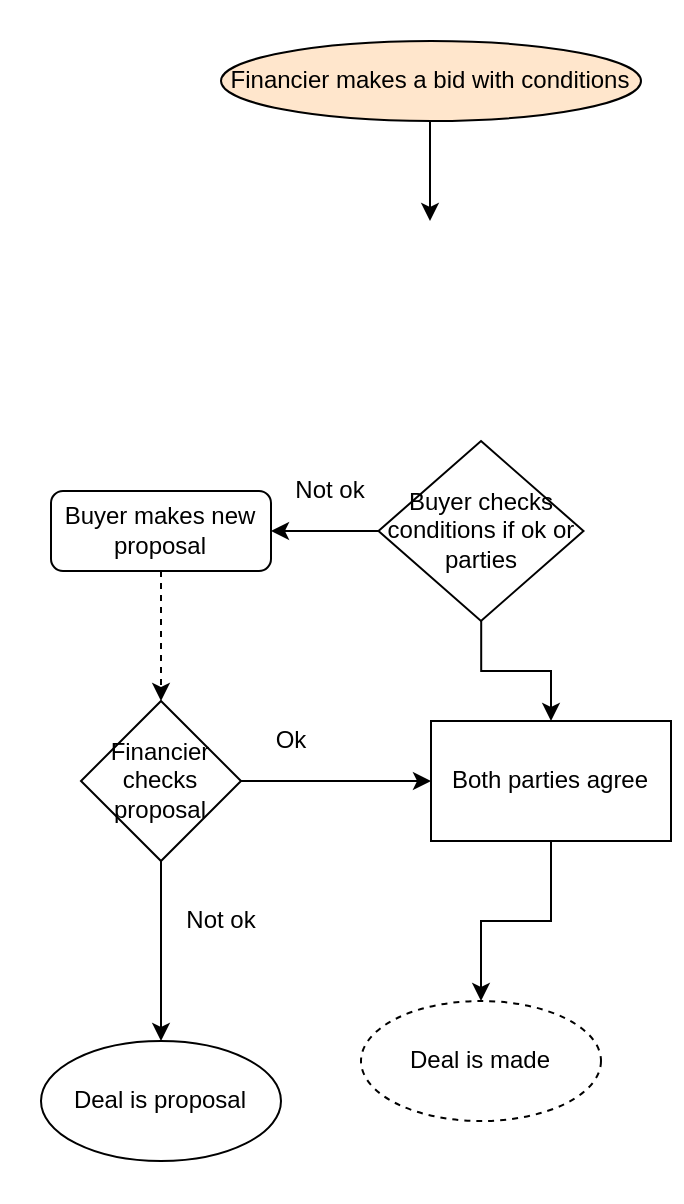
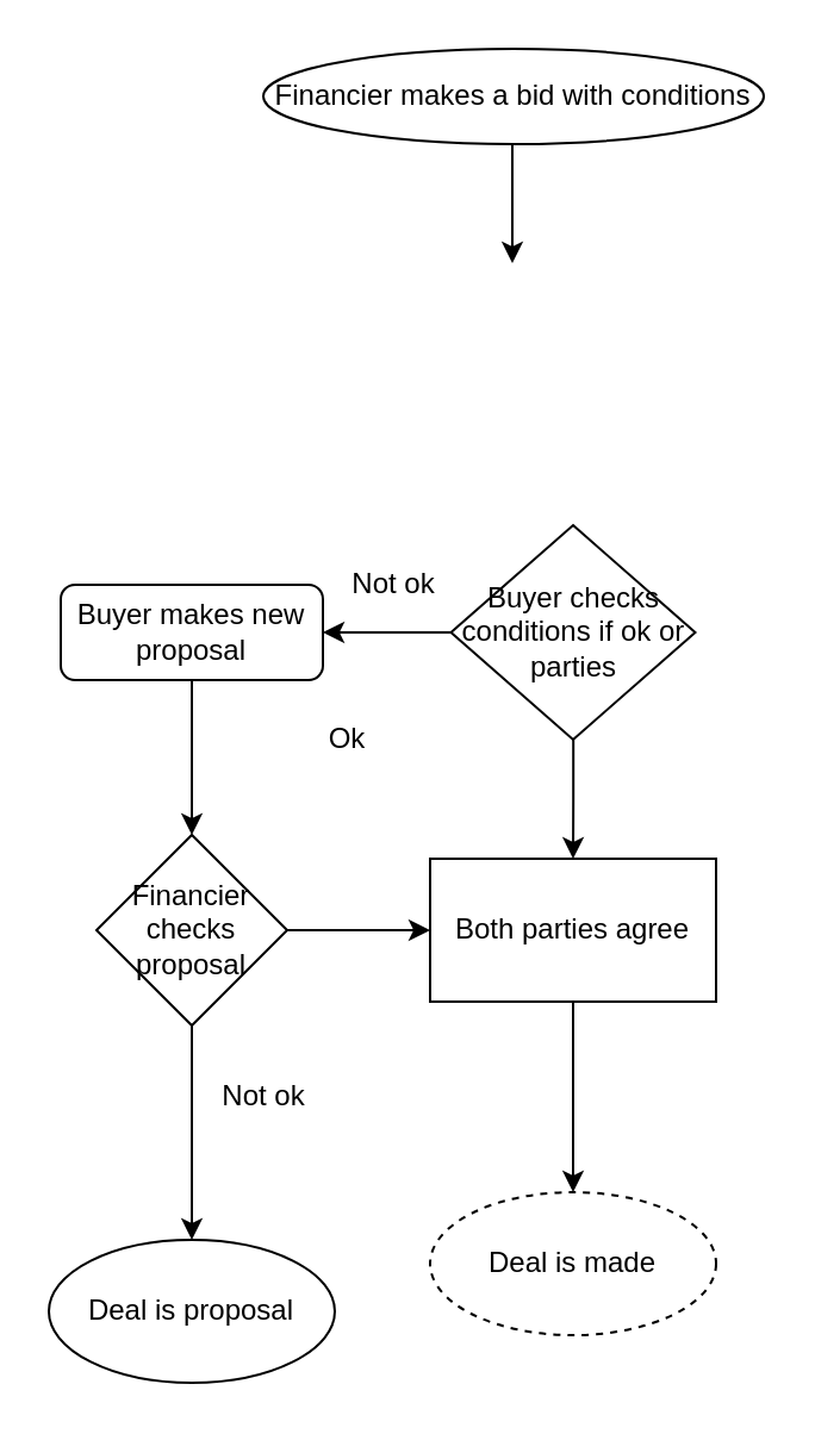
  <mxCell id="0" />
  <mxCell id="1" parent="0" />
- <mxCell id="2" value="Financier makes a bid with conditions" style="ellipse;whiteSpace=wrap;html=1;direction=west;fillColor=#ffe6cc;" vertex="1" parent="1"><mxGeometry x="110" y="20" width="210" height="40" as="geometry" /></mxCell>
+ <mxCell id="2" value="Financier makes a bid with conditions" style="ellipse;whiteSpace=wrap;html=1;direction=west;" vertex="1" parent="1"><mxGeometry x="110" y="20" width="210" height="40" as="geometry" /></mxCell>
  <mxCell id="3" value="" style="endArrow=classic;html=1;rounded=0;" edge="1" parent="1"><mxGeometry width="50" height="50" relative="1" as="geometry"><mxPoint x="214.5" y="60" as="sourcePoint" /><mxPoint x="214.5" y="110" as="targetPoint" /></mxGeometry></mxCell>
  <mxCell id="4" style="edgeStyle=orthogonalEdgeStyle;rounded=0;orthogonalLoop=1;jettySize=auto;html=1;entryX=0.5;entryY=0;entryDx=0;entryDy=0;" edge="1" parent="1" source="6" target="14"><mxGeometry relative="1" as="geometry" /></mxCell>
  <mxCell id="5" value="" style="edgeStyle=orthogonalEdgeStyle;rounded=0;orthogonalLoop=1;jettySize=auto;html=1;" edge="1" parent="1" source="6" target="9"><mxGeometry relative="1" as="geometry" /></mxCell>
  <mxCell id="6" value="Buyer checks conditions if ok or parties" style="rhombus;whiteSpace=wrap;html=1;" vertex="1" parent="1"><mxGeometry x="188.75" y="220" width="102.5" height="90" as="geometry" /></mxCell>
  <mxCell id="7" value="Not ok" style="text;html=1;strokeColor=none;fillColor=none;align=center;verticalAlign=middle;whiteSpace=wrap;rounded=0;" vertex="1" parent="1"><mxGeometry x="135" y="230" width="60" height="30" as="geometry" /></mxCell>
- <mxCell id="8" value="" style="edgeStyle=orthogonalEdgeStyle;rounded=0;orthogonalLoop=1;jettySize=auto;html=1;dashed=1;" edge="1" parent="1" source="9" target="12"><mxGeometry relative="1" as="geometry" /></mxCell>
+ <mxCell id="8" value="" style="edgeStyle=orthogonalEdgeStyle;rounded=0;orthogonalLoop=1;jettySize=auto;html=1;" edge="1" parent="1" source="9" target="12"><mxGeometry relative="1" as="geometry" /></mxCell>
  <mxCell id="9" value="Buyer makes new proposal" style="whiteSpace=wrap;html=1;rounded=1;" vertex="1" parent="1"><mxGeometry x="25" y="245" width="110" height="40" as="geometry" /></mxCell>
  <mxCell id="10" value="" style="edgeStyle=orthogonalEdgeStyle;rounded=0;orthogonalLoop=1;jettySize=auto;html=1;" edge="1" parent="1" source="12" target="14"><mxGeometry relative="1" as="geometry" /></mxCell>
  <mxCell id="11" value="" style="edgeStyle=orthogonalEdgeStyle;rounded=0;orthogonalLoop=1;jettySize=auto;html=1;" edge="1" parent="1" source="12" target="16"><mxGeometry relative="1" as="geometry" /></mxCell>
  <mxCell id="12" value="Financier checks proposal" style="rhombus;whiteSpace=wrap;html=1;rounded=0;" vertex="1" parent="1"><mxGeometry x="40" y="350" width="80" height="80" as="geometry" /></mxCell>
  <mxCell id="13" value="" style="edgeStyle=orthogonalEdgeStyle;rounded=0;orthogonalLoop=1;jettySize=auto;html=1;" edge="1" parent="1" source="14" target="15"><mxGeometry relative="1" as="geometry" /></mxCell>
- <mxCell id="14" value="Both parties agree" style="whiteSpace=wrap;html=1;rounded=0;" vertex="1" parent="1"><mxGeometry x="215" y="360" width="120" height="60" as="geometry" /></mxCell>
+ <mxCell id="14" value="Both parties agree" style="whiteSpace=wrap;html=1;rounded=0;" vertex="1" parent="1"><mxGeometry x="180" y="360" width="120" height="60" as="geometry" /></mxCell>
  <mxCell id="15" value="Deal is made" style="ellipse;whiteSpace=wrap;html=1;rounded=0;dashed=1;" vertex="1" parent="1"><mxGeometry x="180" y="500" width="120" height="60" as="geometry" /></mxCell>
  <mxCell id="16" value="Deal is proposal" style="ellipse;whiteSpace=wrap;html=1;rounded=0;" vertex="1" parent="1"><mxGeometry x="20" y="520" width="120" height="60" as="geometry" /></mxCell>
- <mxCell id="17" value="Ok" style="text;html=1;align=center;verticalAlign=middle;resizable=0;points=[];autosize=1;strokeColor=none;fillColor=none;" vertex="1" parent="1"><mxGeometry x="125" y="355" width="40" height="30" as="geometry" /></mxCell>
+ <mxCell id="17" value="Ok" style="text;html=1;align=center;verticalAlign=middle;resizable=0;points=[];autosize=1;strokeColor=none;fillColor=none;" vertex="1" parent="1"><mxGeometry x="125" y="295" width="40" height="30" as="geometry" /></mxCell>
  <mxCell id="18" value="Not ok" style="text;html=1;align=center;verticalAlign=middle;resizable=0;points=[];autosize=1;strokeColor=none;fillColor=none;" vertex="1" parent="1"><mxGeometry x="80" y="445" width="60" height="30" as="geometry" /></mxCell>
